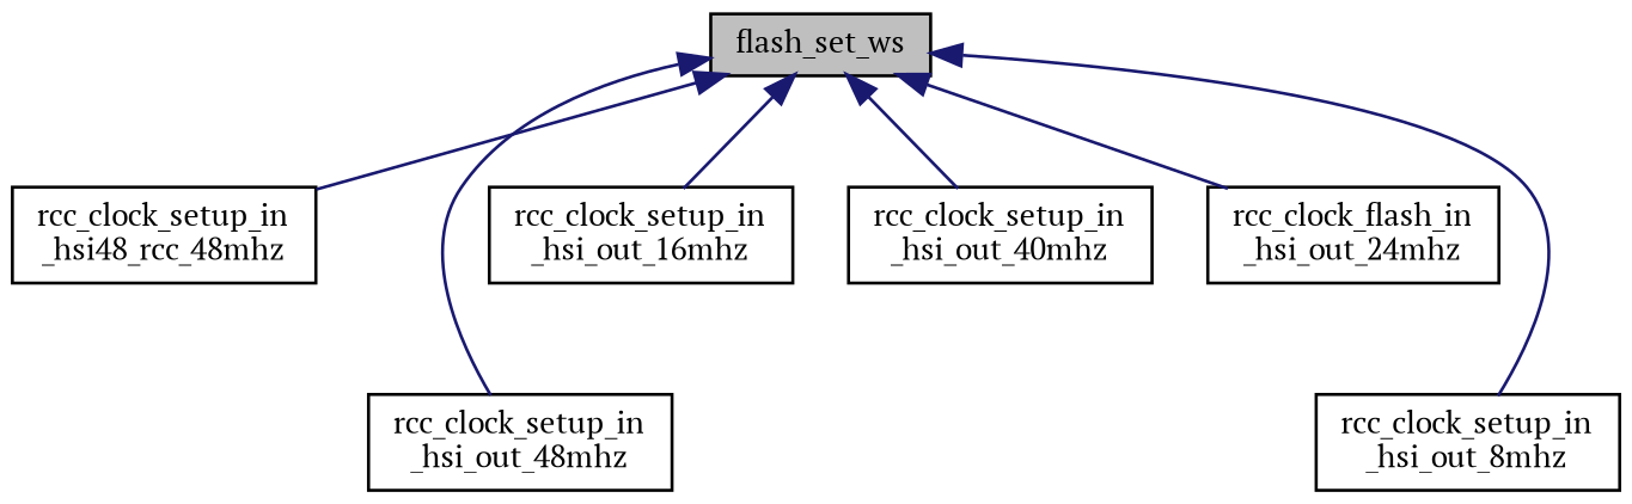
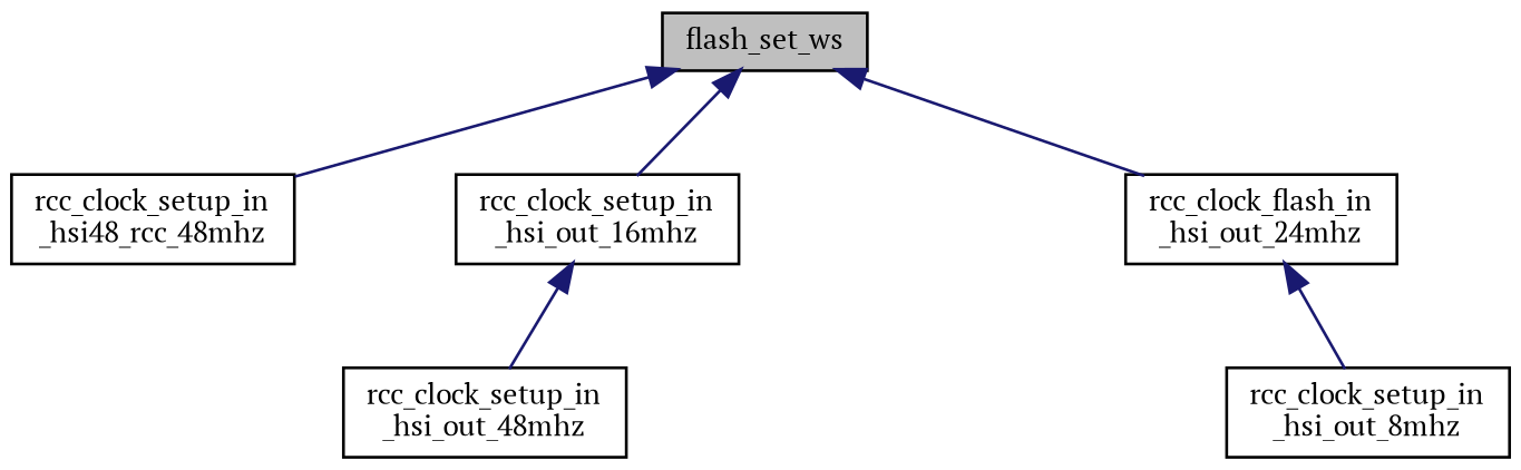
  digraph {
    fontname="PT Serif"
    rankdir=TB
    node [color=black fillcolor=white fontname="PT Serif" fontsize=10 shape=record style=filled]
    edge [color=midnightblue dir=back fontname="PT Serif" fontsize=10 labelfontname=Helvetica labelfontsize=10 style=solid]
    n1 [fillcolor=grey75 fontcolor=black height=0.2 label=flash_set_ws width=0.4]
    n2 [height=0.2 label="rcc_clock_setup_in\l_hsi48_rcc_48mhz" width=0.4]
    n3 [height=0.2 label="rcc_clock_setup_in\l_hsi_out_16mhz" width=0.4]
    n4 [height=0.2 label="rcc_clock_flash_in\l_hsi_out_24mhz" width=0.4]
-   n5 [height=0.2 label="rcc_clock_setup_in\l_hsi_out_40mhz" width=0.4]
    n6 [height=0.2 label="rcc_clock_setup_in\l_hsi_out_48mhz" width=0.4]
    n7 [height=0.2 label="rcc_clock_setup_in\l_hsi_out_8mhz" width=0.4]
    n1 -> n2
    n1 -> n3
    n1 -> n4
-   n1 -> n5
-   n1 -> n6
-   n1 -> n7
+   n3 -> n6
+   n4 -> n7
  }
